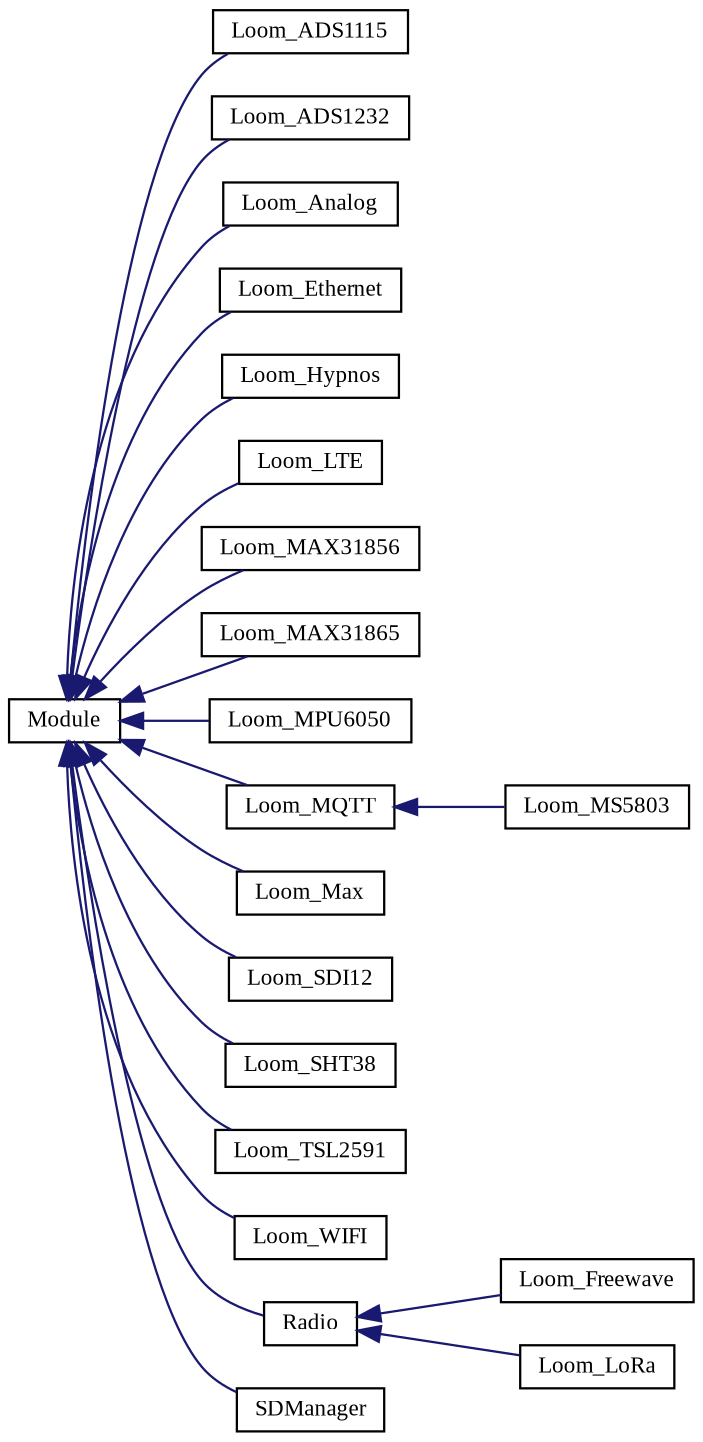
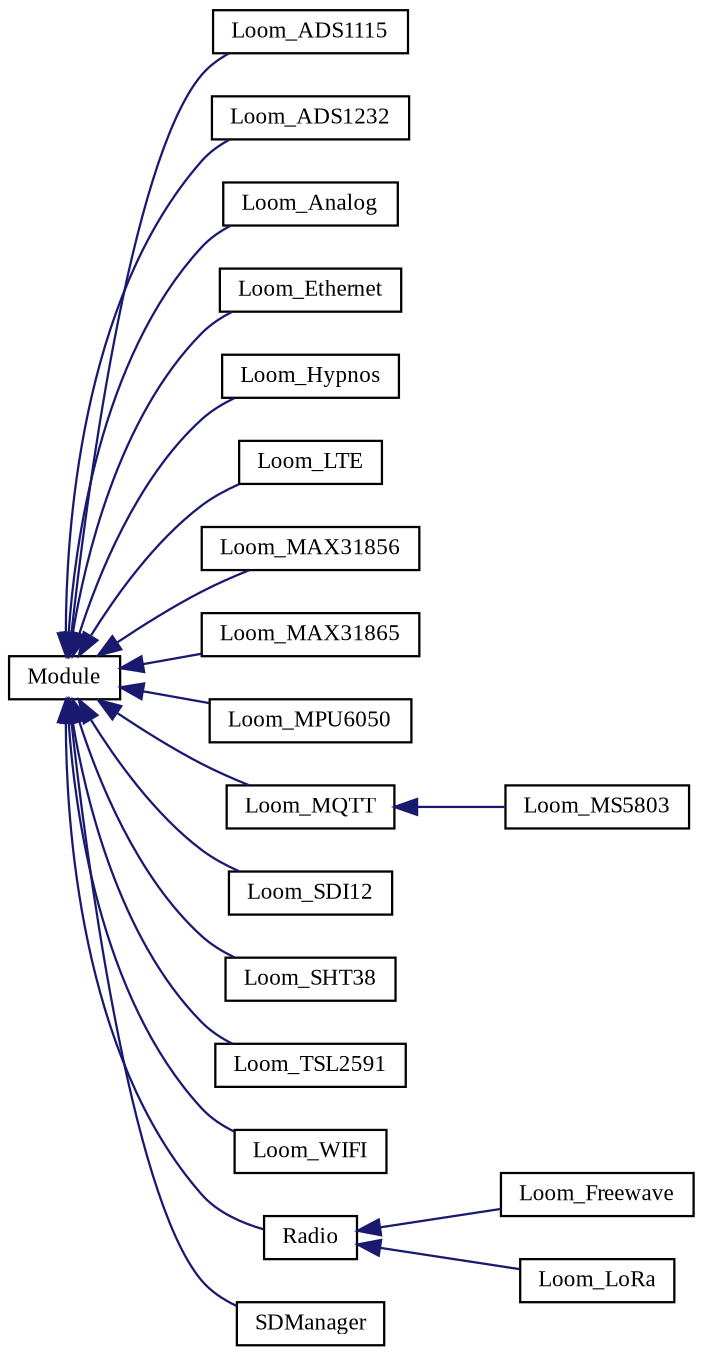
  digraph {
    fontname="Liberation Serif"
    rankdir=LR
    node [color=black fillcolor=white fontname="Liberation Serif" fontsize=10 shape=record style=filled]
    edge [color=midnightblue dir=back fontname="Liberation Serif" fontsize=10 labelfontname=Helvetica labelfontsize=10 style=solid]
    n1 [height=0.2 label=Module width=0.4]
    n2 [height=0.2 label=Loom_ADS1115 width=0.4]
    n3 [height=0.2 label=Loom_ADS1232 width=0.4]
    n4 [height=0.2 label=Loom_Analog width=0.4]
    n5 [height=0.2 label=Loom_Ethernet width=0.4]
    n6 [height=0.2 label=Loom_Hypnos width=0.4]
    n7 [height=0.2 label=Loom_LTE width=0.4]
    n8 [height=0.2 label=Loom_MAX31856 width=0.4]
    n9 [height=0.2 label=Loom_MAX31865 width=0.4]
    n10 [height=0.2 label=Loom_MPU6050 width=0.4]
    n11 [height=0.2 label=Loom_MQTT width=0.4]
-   n12 [height=0.2 label=Loom_Max width=0.4]
    n13 [height=0.2 label=Loom_SDI12 width=0.4]
    n14 [height=0.2 label=Loom_SHT38 width=0.4]
    n15 [height=0.2 label=Loom_TSL2591 width=0.4]
    n16 [height=0.2 label=Loom_WIFI width=0.4]
    n17 [height=0.2 label=Radio width=0.4]
    n18 [height=0.2 label=SDManager width=0.4]
    n19 [height=0.2 label=Loom_MS5803 width=0.4]
    n20 [height=0.2 label=Loom_Freewave width=0.4]
    n21 [height=0.2 label=Loom_LoRa width=0.4]
    n1 -> n2
    n1 -> n3
    n1 -> n4
    n1 -> n5
    n1 -> n6
    n1 -> n7
    n1 -> n8
    n1 -> n9
    n1 -> n10
    n1 -> n11
-   n1 -> n12
    n1 -> n13
    n1 -> n14
    n1 -> n15
    n1 -> n16
    n1 -> n17
    n1 -> n18
    n11 -> n19
    n17 -> n20
    n17 -> n21
  }
